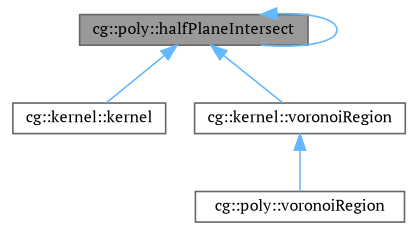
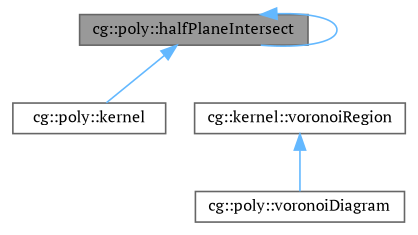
  digraph {
    fontname="PT Serif"
    rankdir=TB
    node [color=grey40 fillcolor=white fontname="PT Serif" fontsize=10 shape=box style=filled]
    edge [color=steelblue1 dir=back fontname="PT Serif" fontsize=10 labelfontname=Helvetica labelfontsize=10 style=solid]
    n1 [color=gray40 fillcolor=grey60 fontcolor=black height=0.2 label="cg::poly::halfPlaneIntersect" width=0.4]
-   n2 [height=0.2 label="cg::kernel::kernel" width=0.4]
+   n2 [height=0.2 label="cg::poly::kernel" width=0.4]
    n3 [height=0.2 label="cg::kernel::voronoiRegion" width=0.4]
-   n4 [height=0.2 label="cg::poly::voronoiRegion" width=0.4]
+   n4 [height=0.2 label="cg::poly::voronoiDiagram" width=0.4]
    n1 -> n1
    n1 -> n2
-   n1 -> n3
    n3 -> n4
  }
